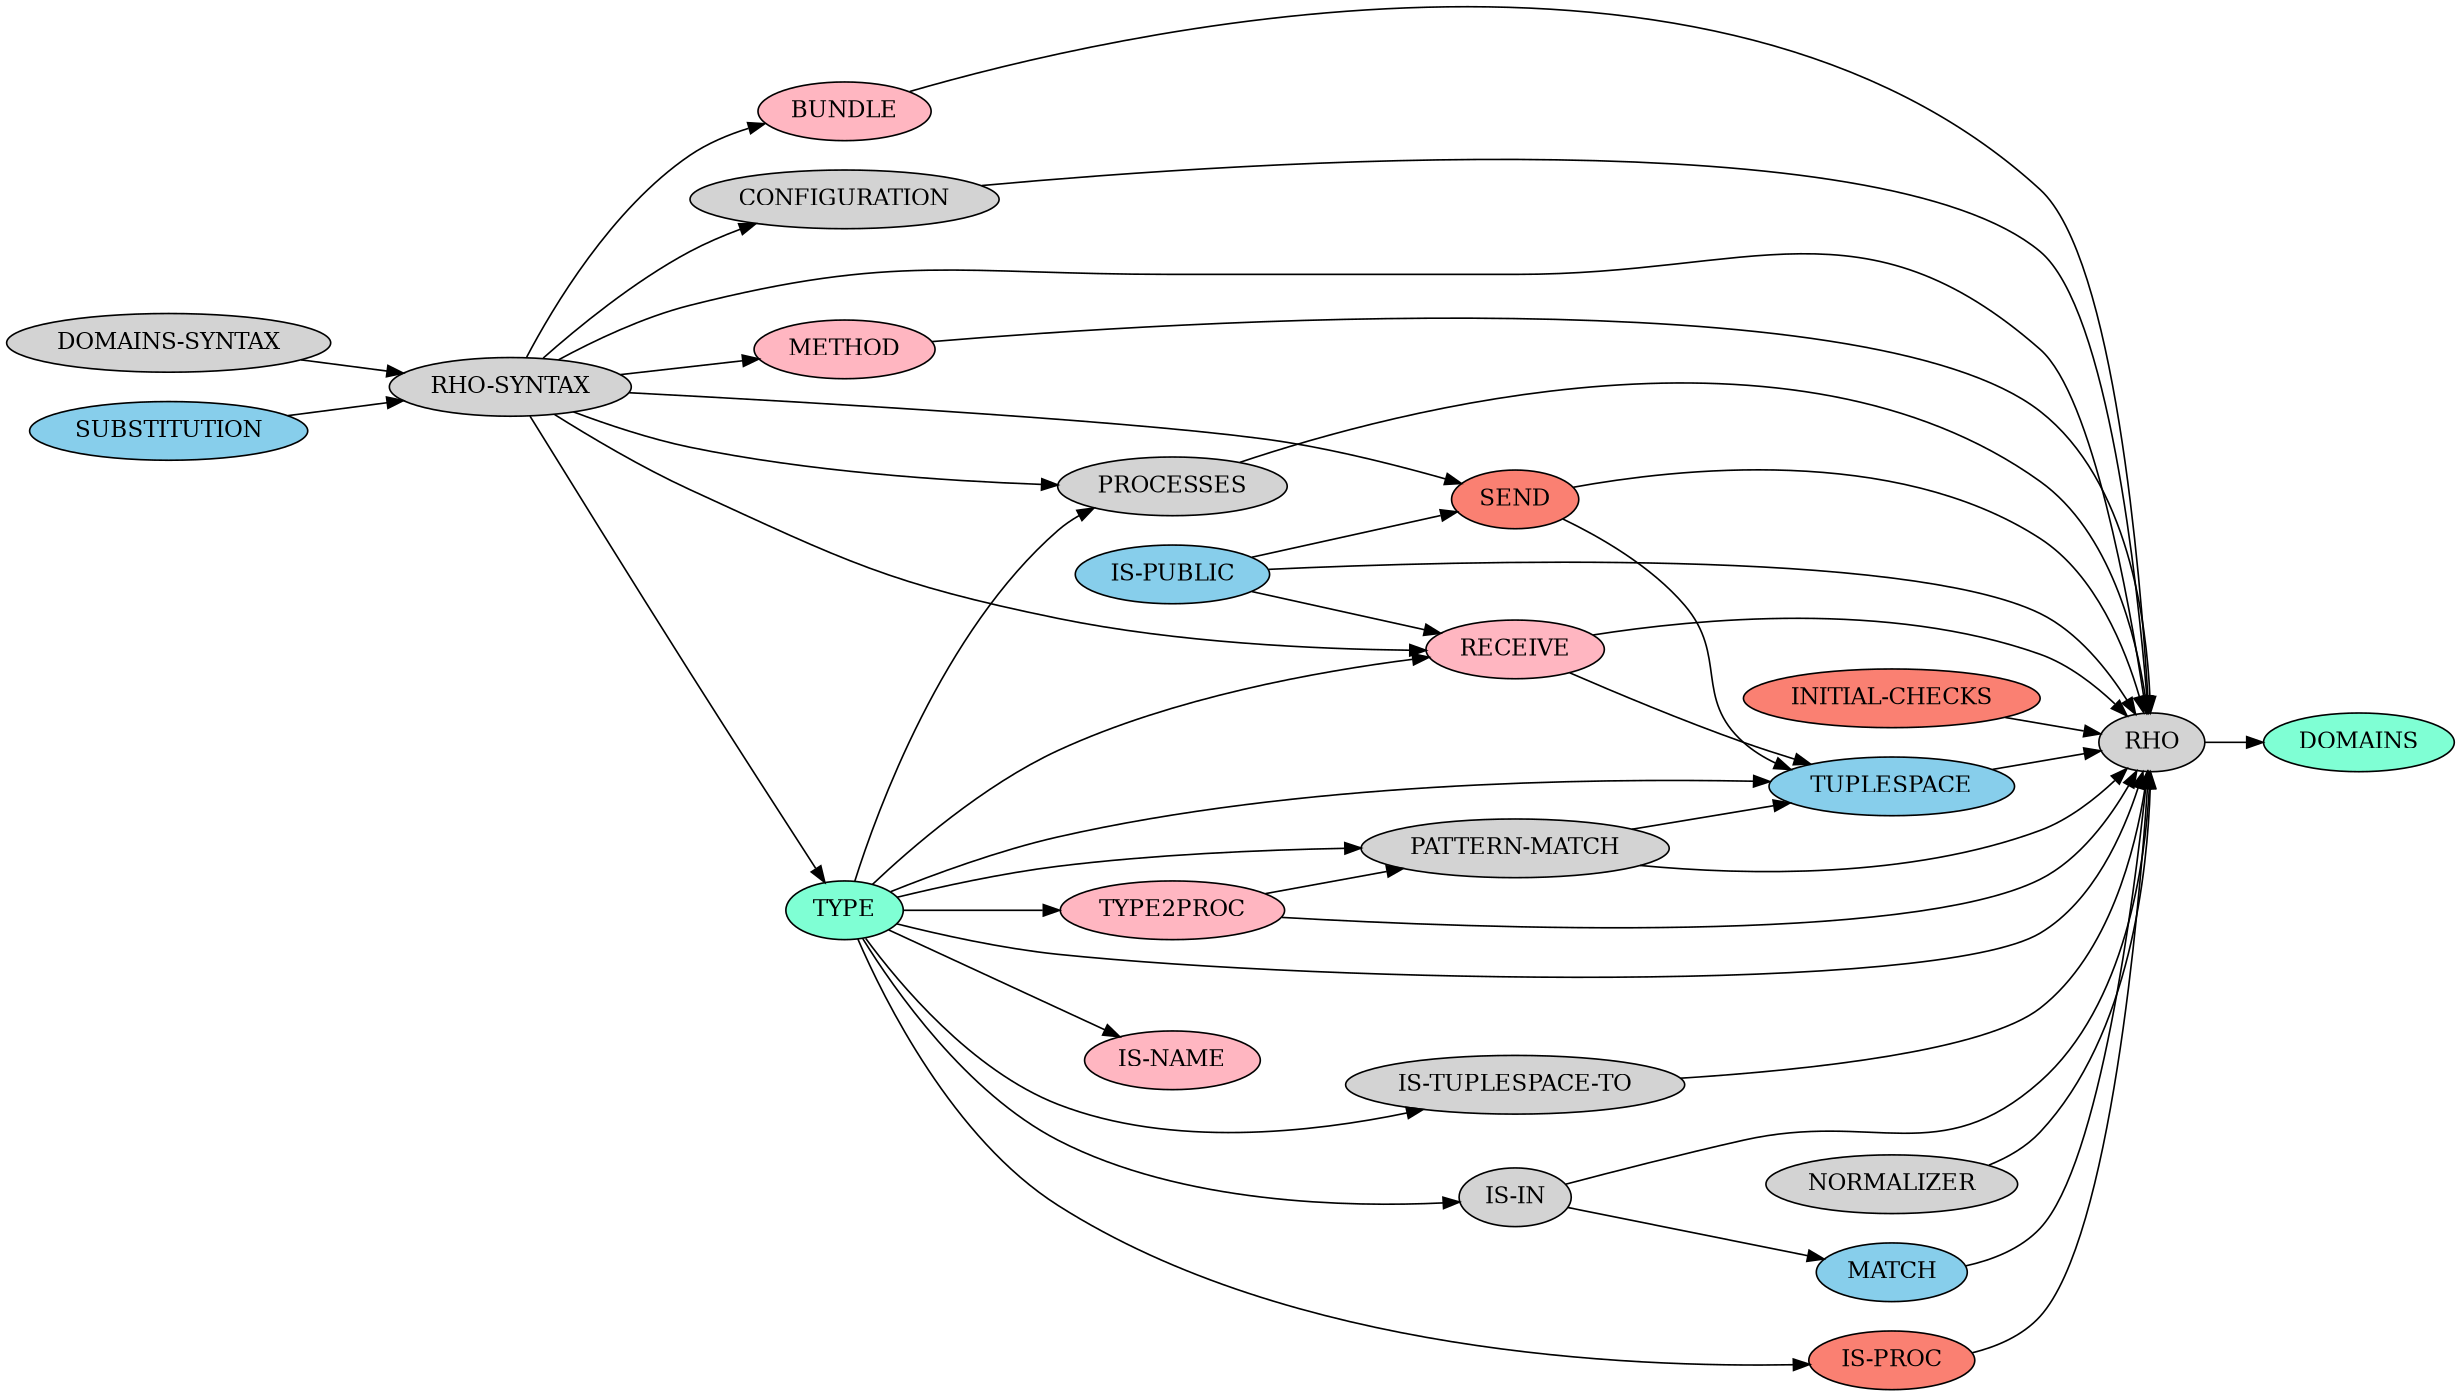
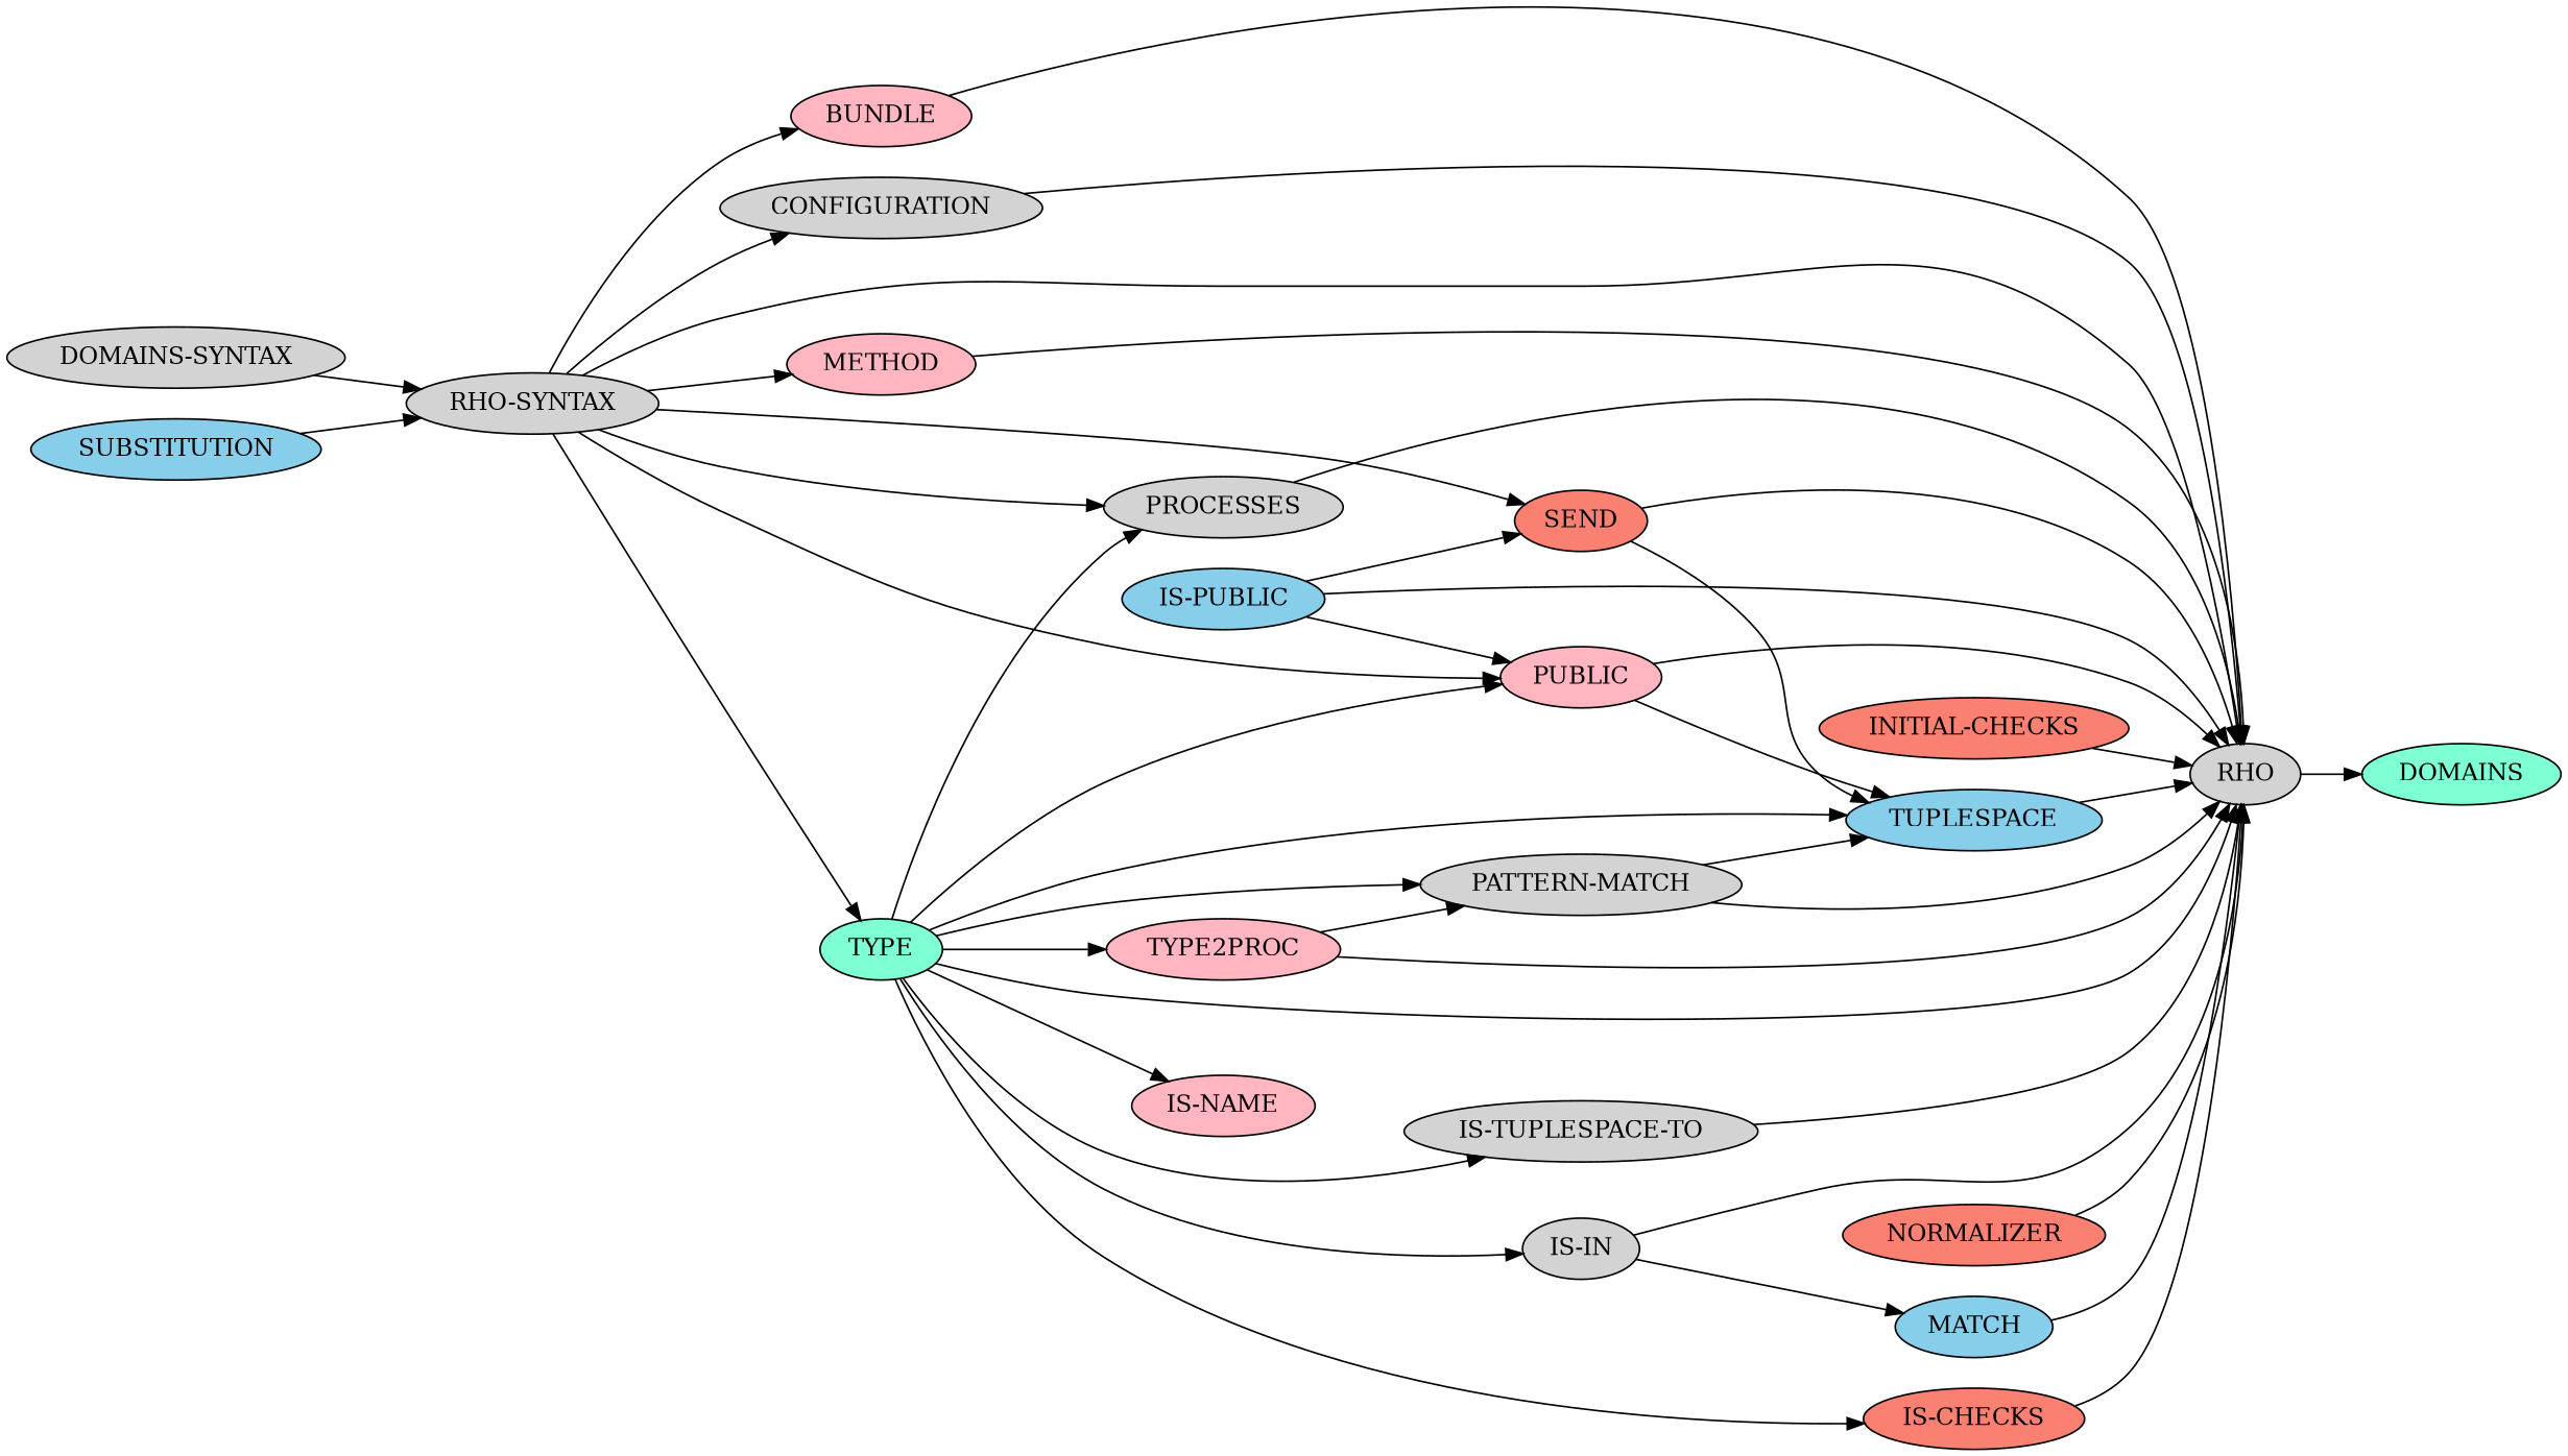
  digraph {
    rankdir=LR
    node [fillcolor=lightgrey style=filled]
    n1 [fillcolor=lightpink label=BUNDLE]
    n2 [label=RHO]
    n3 [fillcolor=aquamarine label=DOMAINS]
    n4 [label=CONFIGURATION]
    n5 [label="DOMAINS-SYNTAX"]
    n6 [label="RHO-SYNTAX"]
-   n7 [fillcolor=lightpink label=RECEIVE]
+   n7 [fillcolor=lightpink label=PUBLIC]
    n8 [fillcolor=salmon label=SEND]
    n9 [fillcolor=lightpink label=METHOD]
    n10 [label=PROCESSES]
    n11 [fillcolor=aquamarine label=TYPE]
    n12 [fillcolor=salmon label="INITIAL-CHECKS"]
    n13 [label="IS-TUPLESPACE-TO"]
    n14 [label="IS-IN"]
    n15 [fillcolor=skyblue label=MATCH]
    n16 [fillcolor=lightpink label="IS-NAME"]
-   n17 [fillcolor=salmon label="IS-PROC"]
+   n17 [fillcolor=salmon label="IS-CHECKS"]
    n18 [fillcolor=skyblue label="IS-PUBLIC"]
    n19 [fillcolor=skyblue label=TUPLESPACE]
-   n20 [label=NORMALIZER]
+   n20 [fillcolor=salmon label=NORMALIZER]
    n21 [label="PATTERN-MATCH"]
    n22 [fillcolor=lightpink label=TYPE2PROC]
    n23 [fillcolor=skyblue label=SUBSTITUTION]
    n1 -> n2
    n2 -> n3
    n4 -> n2
    n5 -> n6
    n6 -> n1
    n6 -> n2
    n6 -> n4
    n6 -> n7
    n6 -> n8
    n6 -> n9
    n6 -> n10
    n6 -> n11
    n7 -> n2
    n7 -> n19
    n8 -> n2
    n8 -> n19
    n9 -> n2
    n10 -> n2
    n11 -> n2
    n11 -> n7
    n11 -> n10
    n11 -> n13
    n11 -> n14
    n11 -> n16
    n11 -> n17
    n11 -> n19
    n11 -> n21
    n11 -> n22
    n12 -> n2
    n13 -> n2
    n14 -> n2
    n14 -> n15
    n15 -> n2
    n17 -> n2
    n18 -> n2
    n18 -> n7
    n18 -> n8
    n19 -> n2
    n20 -> n2
    n21 -> n2
    n21 -> n19
    n22 -> n2
    n22 -> n21
    n23 -> n6
  }
